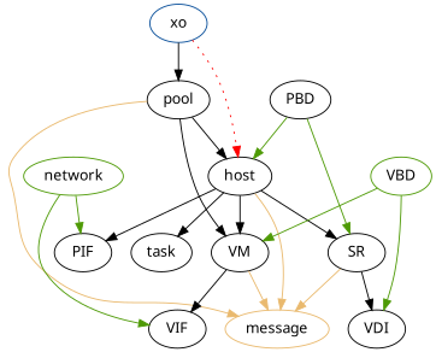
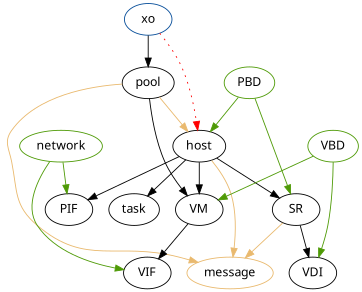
  digraph {
    fontname="Noto Sans"
    node [fontname="Noto Sans"]
    edge [fontname="Noto Sans" weight=1]
    xo [color="#064d99"]
    pool
    host
    PIF
    SR
    task
    VM
    VDI
    VIF
    VBD [color="#4e9a06"]
    network [color="#4e9a06"]
-   PBD [color=black]
+   PBD [color="#4e9a06"]
    message [color="#e9b96e"]
    subgraph sub_1 {
      xo
      pool
      host
      PIF
      SR
      task
      VM
      VDI
      VIF
    }
    subgraph sub_2 {
      host
      PIF
      SR
      VM
      VDI
      VIF
      VBD
      network
      PBD
    }
    subgraph sub_3 {
      pool
      host
      SR
      VM
      message
    }
    subgraph sub_4 {
      xo
      host
    }
    xo -> pool [weight=2]
    xo -> host [color=red style=dotted]
-   pool -> host [weight=2]
+   pool -> host [weight=2 color="#e9b96e"]
    pool -> VM [weight=2]
    pool -> message [color="#e9b96e"]
    host -> PIF [weight=2]
    host -> SR [weight=2]
    host -> task [weight=2]
    host -> VM [weight=2]
    host -> message [color="#e9b96e"]
    SR -> VDI [weight=2]
    SR -> message [color="#e9b96e"]
    VM -> VIF [weight=2]
-   VM -> message [color="#e9b96e"]
    VBD -> VM [color="#4e9a06"]
    VBD -> VDI [color="#4e9a06"]
    network -> PIF [color="#4e9a06"]
    network -> VIF [color="#4e9a06"]
    PBD -> host [color="#4e9a06"]
    PBD -> SR [color="#4e9a06"]
  }
